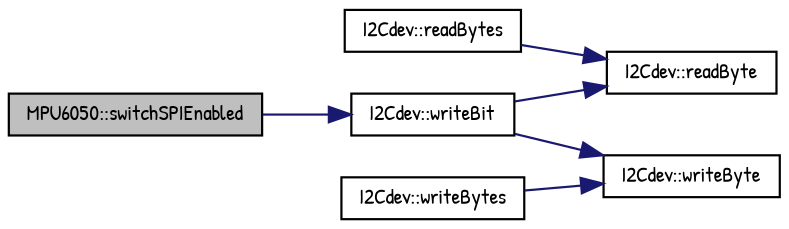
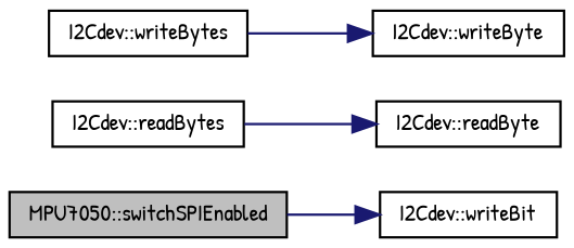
  digraph {
    fontname="Patrick Hand"
    rankdir=LR
    node [color=black fillcolor=white fontname="Patrick Hand" fontsize=10 shape=record style=filled]
    edge [color=midnightblue fontname="Patrick Hand" fontsize=10 labelfontname=Helvetica labelfontsize=10 style=solid]
-   n1 [fillcolor=grey75 fontcolor=black height=0.2 label="MPU6050::switchSPIEnabled" width=0.4]
+   n1 [fillcolor=grey75 fontcolor=black height=0.2 label="MPU7050::switchSPIEnabled" width=0.4]
    n2 [height=0.2 label="I2Cdev::writeBit" width=0.4]
    n3 [height=0.2 label="I2Cdev::readByte" width=0.4]
    n4 [height=0.2 label="I2Cdev::writeByte" width=0.4]
    n5 [height=0.2 label="I2Cdev::readBytes" width=0.4]
    n6 [height=0.2 label="I2Cdev::writeBytes" width=0.4]
    n1 -> n2
-   n2 -> n3
-   n2 -> n4
    n5 -> n3
    n6 -> n4
  }
